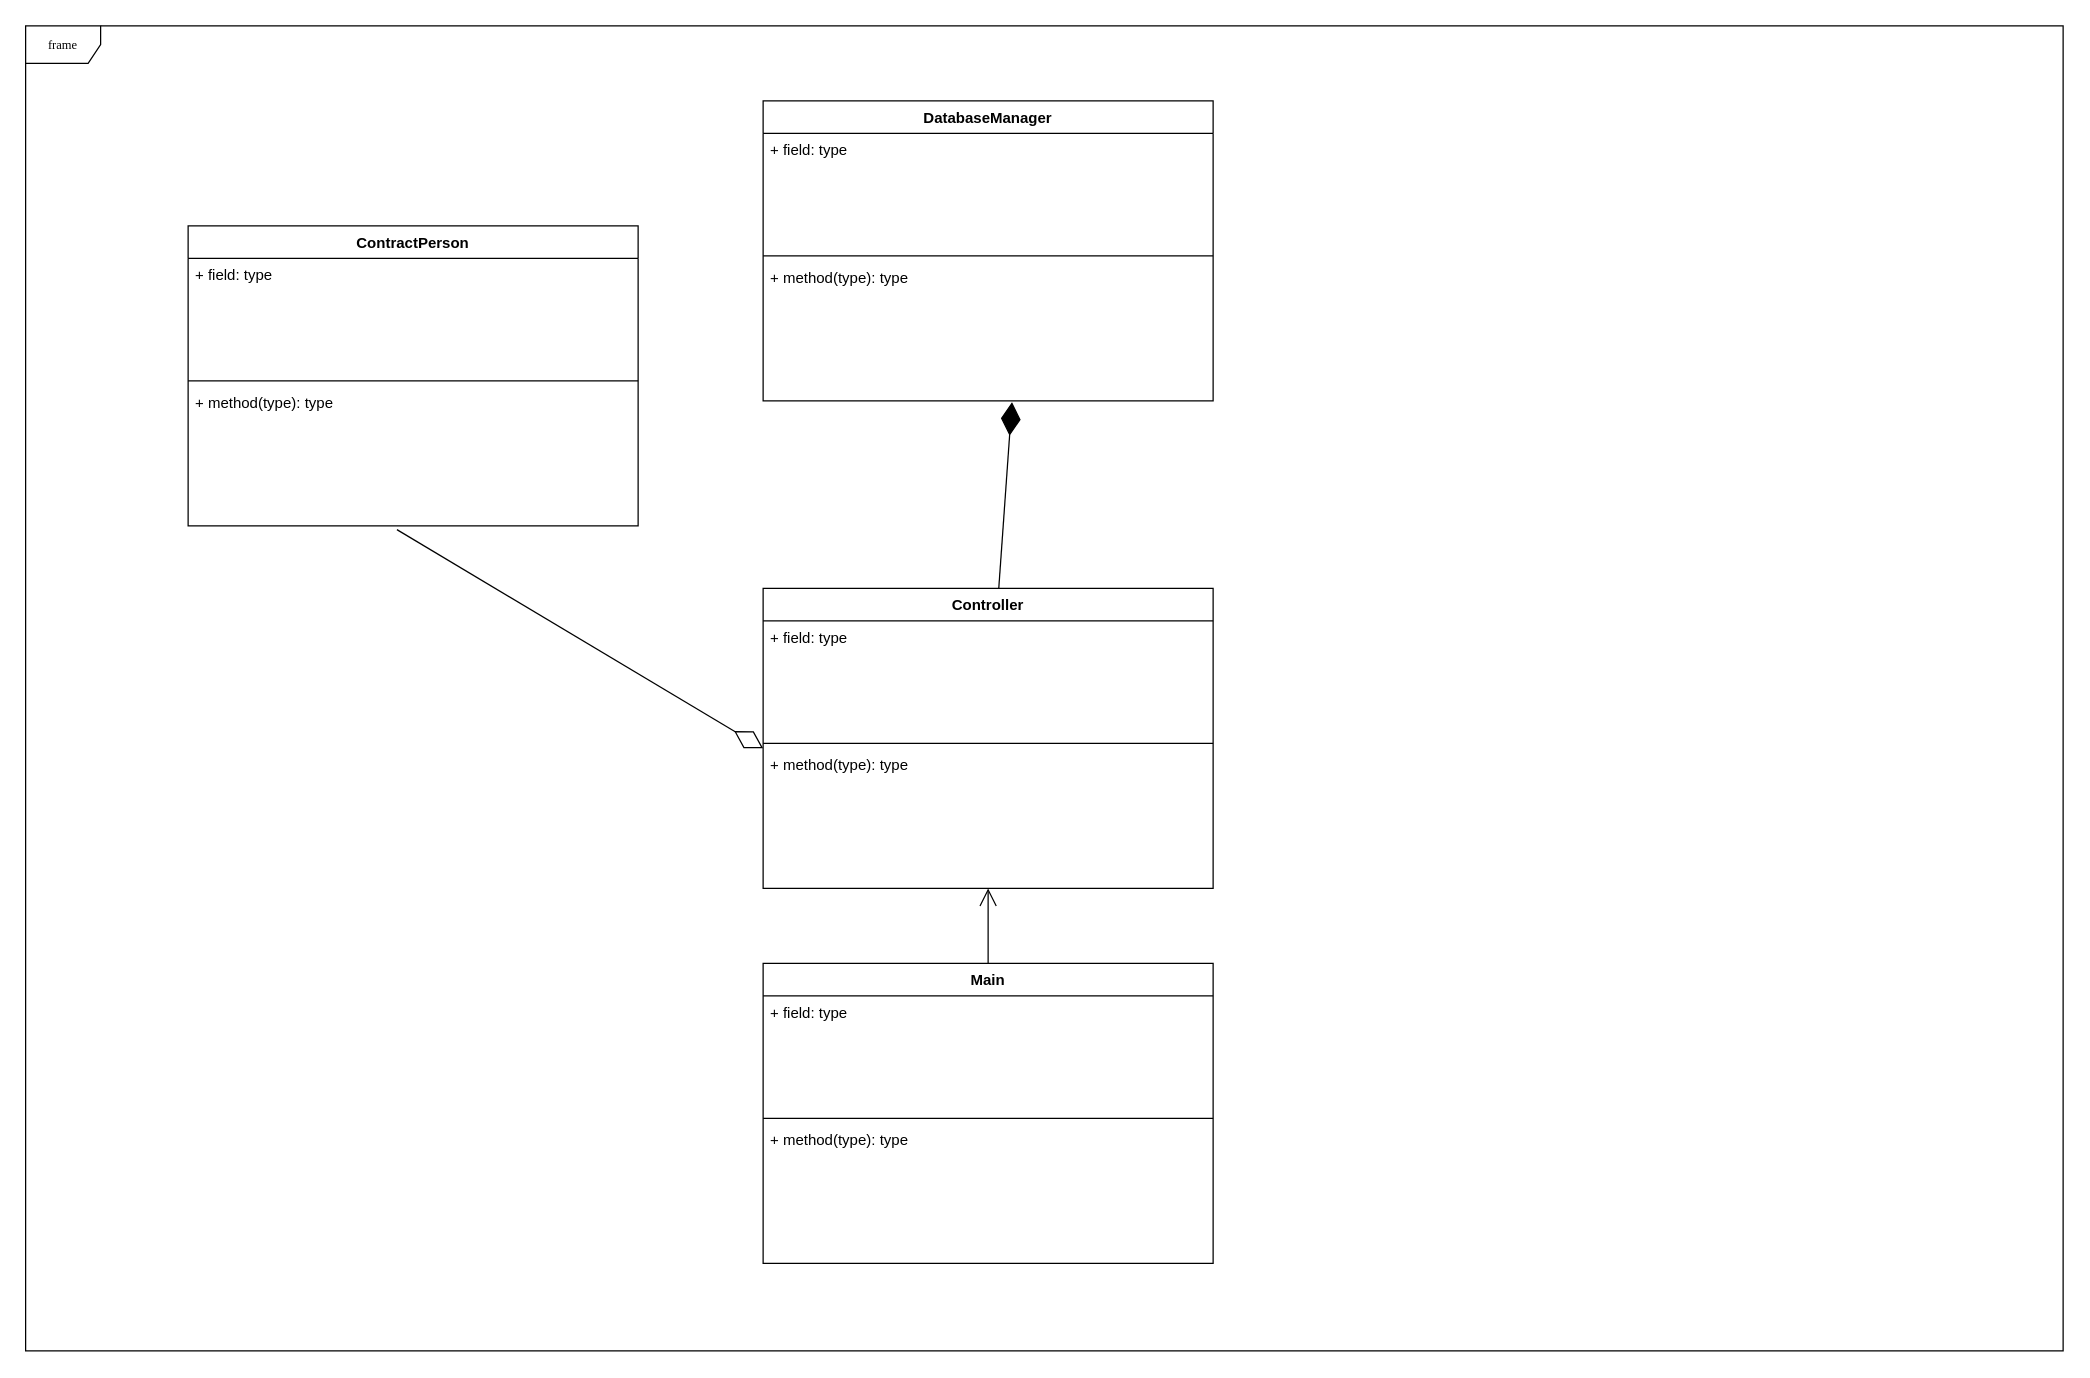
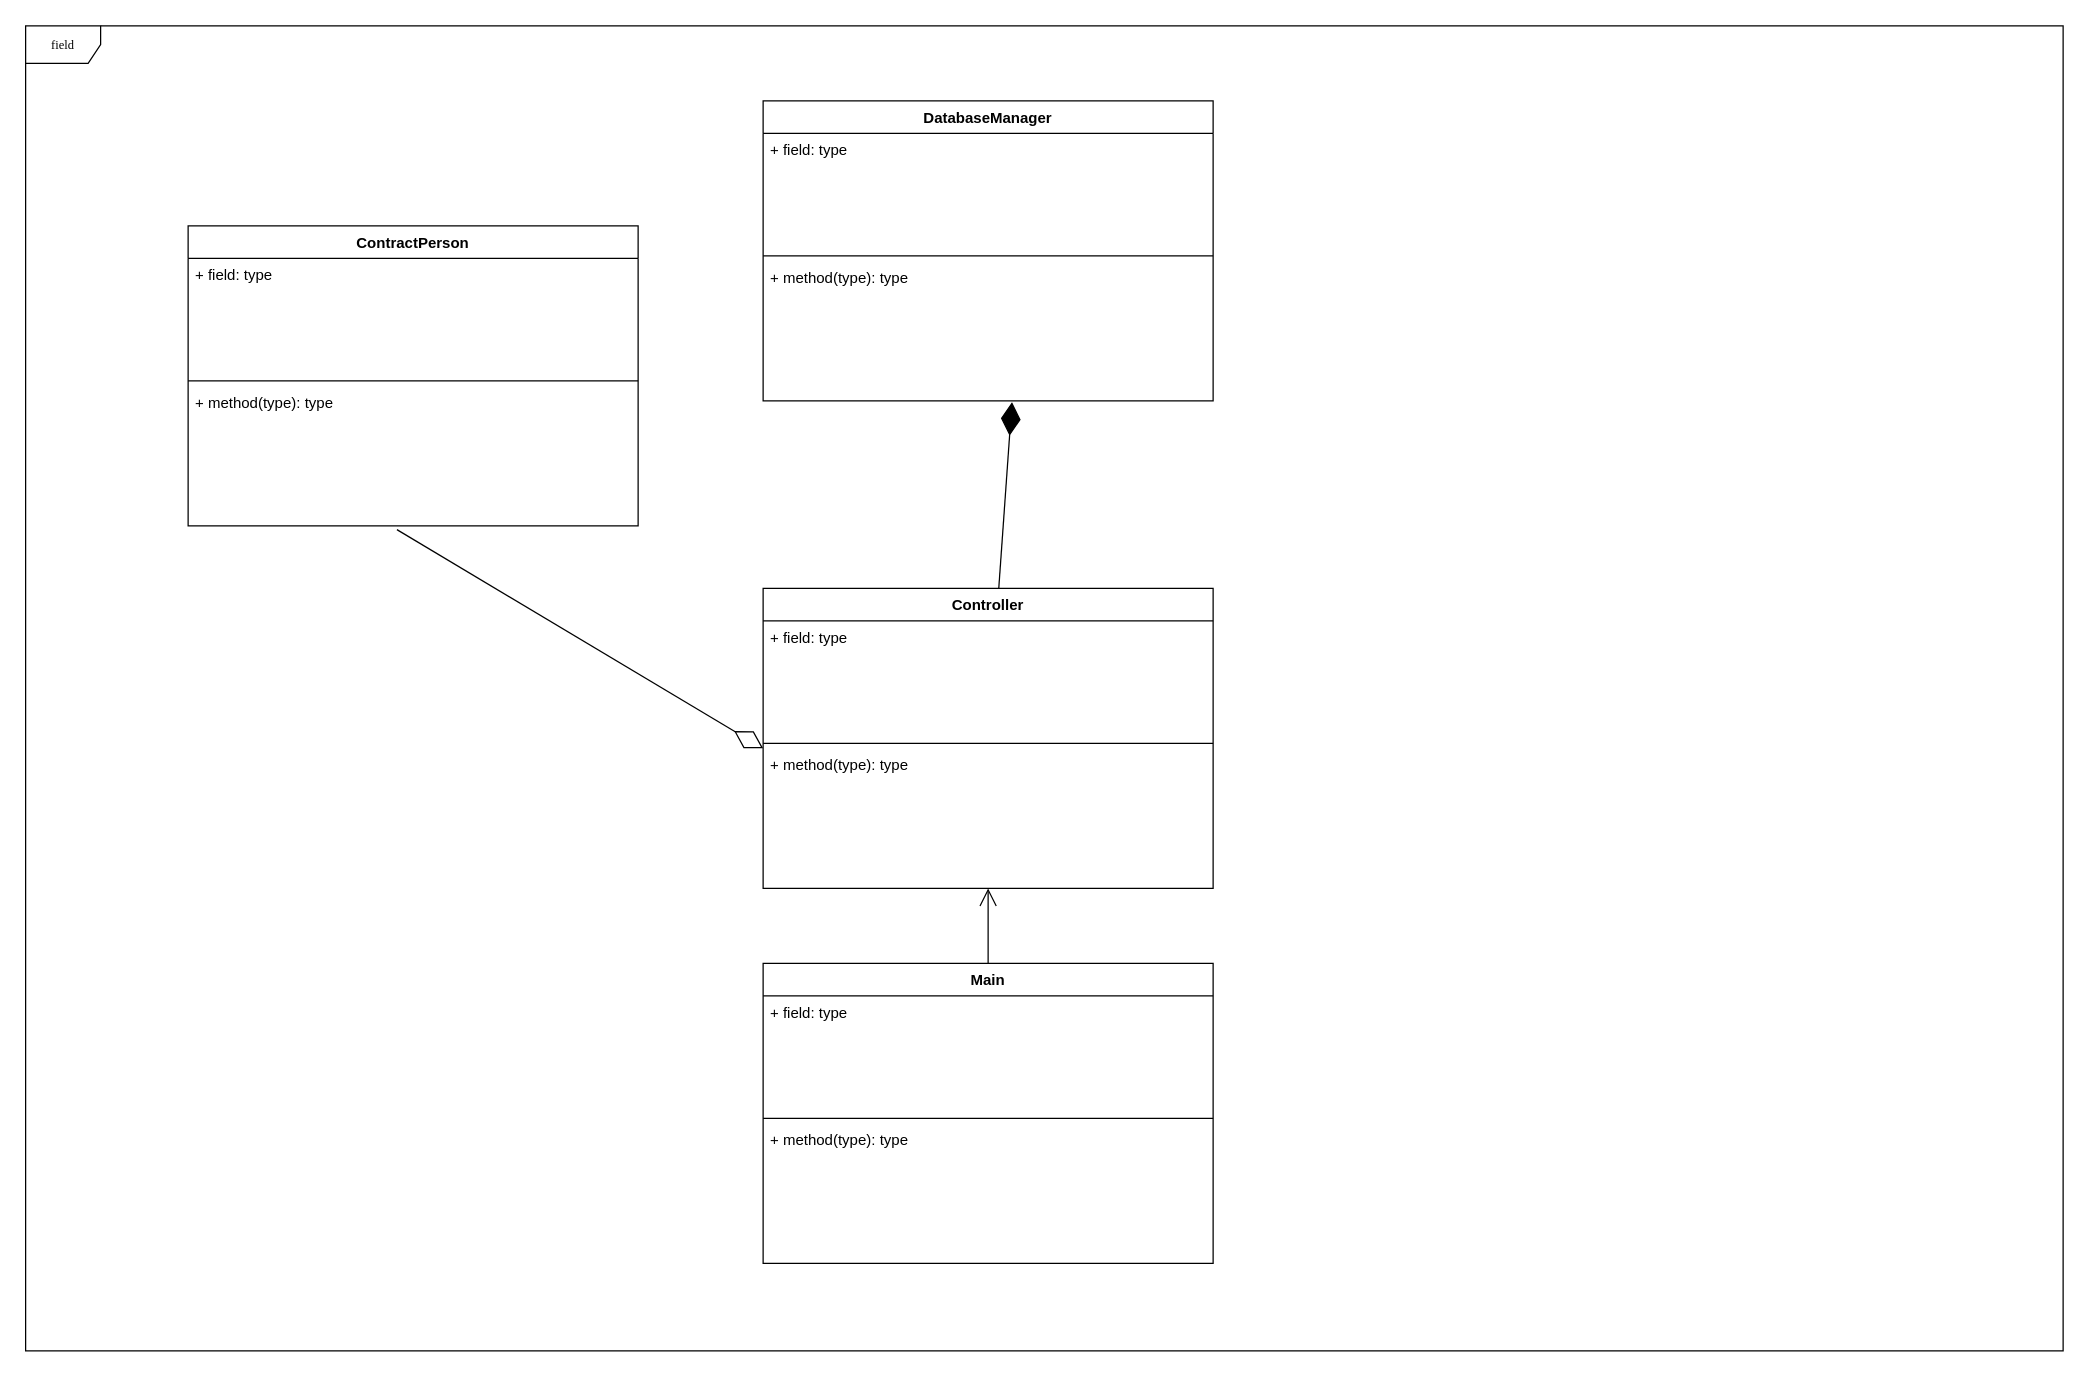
  <mxCell id="0" />
  <mxCell id="1" parent="0" />
- <mxCell id="2" value="frame" style="shape=umlFrame;whiteSpace=wrap;html=1;rounded=0;shadow=0;comic=0;labelBackgroundColor=none;strokeColor=#000000;strokeWidth=1;fillColor=#ffffff;fontFamily=Verdana;fontSize=10;fontColor=#000000;align=center;" parent="1" vertex="1"><mxGeometry x="20" y="20" width="1630" height="1060" as="geometry" /></mxCell>
+ <mxCell id="2" value="field" style="shape=umlFrame;whiteSpace=wrap;html=1;rounded=0;shadow=0;comic=0;labelBackgroundColor=none;strokeColor=#000000;strokeWidth=1;fillColor=#ffffff;fontFamily=Verdana;fontSize=10;fontColor=#000000;align=center;" parent="1" vertex="1"><mxGeometry x="20" y="20" width="1630" height="1060" as="geometry" /></mxCell>
  <mxCell id="3" value="ContractPerson" style="swimlane;fontStyle=1;align=center;verticalAlign=top;childLayout=stackLayout;horizontal=1;startSize=26;horizontalStack=0;resizeParent=1;resizeParentMax=0;resizeLast=0;collapsible=1;marginBottom=0;" vertex="1" parent="1"><mxGeometry x="150" y="180" width="360" height="240" as="geometry" /></mxCell>
  <mxCell id="4" value="+ field: type" style="text;strokeColor=none;fillColor=none;align=left;verticalAlign=top;spacingLeft=4;spacingRight=4;overflow=hidden;rotatable=0;points=[[0,0.5],[1,0.5]];portConstraint=eastwest;" vertex="1" parent="3"><mxGeometry y="26" width="360" height="94" as="geometry" /></mxCell>
  <mxCell id="5" value="" style="line;strokeWidth=1;fillColor=none;align=left;verticalAlign=middle;spacingTop=-1;spacingLeft=3;spacingRight=3;rotatable=0;labelPosition=right;points=[];portConstraint=eastwest;" vertex="1" parent="3"><mxGeometry y="120" width="360" height="8" as="geometry" /></mxCell>
  <mxCell id="6" value="+ method(type): type" style="text;strokeColor=none;fillColor=none;align=left;verticalAlign=top;spacingLeft=4;spacingRight=4;overflow=hidden;rotatable=0;points=[[0,0.5],[1,0.5]];portConstraint=eastwest;" vertex="1" parent="3"><mxGeometry y="128" width="360" height="112" as="geometry" /></mxCell>
  <mxCell id="7" value="Main" style="swimlane;fontStyle=1;align=center;verticalAlign=top;childLayout=stackLayout;horizontal=1;startSize=26;horizontalStack=0;resizeParent=1;resizeParentMax=0;resizeLast=0;collapsible=1;marginBottom=0;" vertex="1" parent="1"><mxGeometry x="610" y="770" width="360" height="240" as="geometry" /></mxCell>
  <mxCell id="8" value="+ field: type" style="text;strokeColor=none;fillColor=none;align=left;verticalAlign=top;spacingLeft=4;spacingRight=4;overflow=hidden;rotatable=0;points=[[0,0.5],[1,0.5]];portConstraint=eastwest;" vertex="1" parent="7"><mxGeometry y="26" width="360" height="94" as="geometry" /></mxCell>
  <mxCell id="9" value="" style="line;strokeWidth=1;fillColor=none;align=left;verticalAlign=middle;spacingTop=-1;spacingLeft=3;spacingRight=3;rotatable=0;labelPosition=right;points=[];portConstraint=eastwest;" vertex="1" parent="7"><mxGeometry y="120" width="360" height="8" as="geometry" /></mxCell>
  <mxCell id="10" value="+ method(type): type" style="text;strokeColor=none;fillColor=none;align=left;verticalAlign=top;spacingLeft=4;spacingRight=4;overflow=hidden;rotatable=0;points=[[0,0.5],[1,0.5]];portConstraint=eastwest;" vertex="1" parent="7"><mxGeometry y="128" width="360" height="112" as="geometry" /></mxCell>
  <mxCell id="11" value="DatabaseManager" style="swimlane;fontStyle=1;align=center;verticalAlign=top;childLayout=stackLayout;horizontal=1;startSize=26;horizontalStack=0;resizeParent=1;resizeParentMax=0;resizeLast=0;collapsible=1;marginBottom=0;" vertex="1" parent="1"><mxGeometry x="610" y="80" width="360" height="240" as="geometry" /></mxCell>
  <mxCell id="12" value="+ field: type" style="text;strokeColor=none;fillColor=none;align=left;verticalAlign=top;spacingLeft=4;spacingRight=4;overflow=hidden;rotatable=0;points=[[0,0.5],[1,0.5]];portConstraint=eastwest;" vertex="1" parent="11"><mxGeometry y="26" width="360" height="94" as="geometry" /></mxCell>
  <mxCell id="13" value="" style="line;strokeWidth=1;fillColor=none;align=left;verticalAlign=middle;spacingTop=-1;spacingLeft=3;spacingRight=3;rotatable=0;labelPosition=right;points=[];portConstraint=eastwest;" vertex="1" parent="11"><mxGeometry y="120" width="360" height="8" as="geometry" /></mxCell>
  <mxCell id="14" value="+ method(type): type" style="text;strokeColor=none;fillColor=none;align=left;verticalAlign=top;spacingLeft=4;spacingRight=4;overflow=hidden;rotatable=0;points=[[0,0.5],[1,0.5]];portConstraint=eastwest;" vertex="1" parent="11"><mxGeometry y="128" width="360" height="112" as="geometry" /></mxCell>
  <mxCell id="15" value="Controller" style="swimlane;fontStyle=1;align=center;verticalAlign=top;childLayout=stackLayout;horizontal=1;startSize=26;horizontalStack=0;resizeParent=1;resizeParentMax=0;resizeLast=0;collapsible=1;marginBottom=0;" vertex="1" parent="1"><mxGeometry x="610" y="470" width="360" height="240" as="geometry" /></mxCell>
  <mxCell id="16" value="+ field: type" style="text;strokeColor=none;fillColor=none;align=left;verticalAlign=top;spacingLeft=4;spacingRight=4;overflow=hidden;rotatable=0;points=[[0,0.5],[1,0.5]];portConstraint=eastwest;" vertex="1" parent="15"><mxGeometry y="26" width="360" height="94" as="geometry" /></mxCell>
  <mxCell id="17" value="" style="line;strokeWidth=1;fillColor=none;align=left;verticalAlign=middle;spacingTop=-1;spacingLeft=3;spacingRight=3;rotatable=0;labelPosition=right;points=[];portConstraint=eastwest;" vertex="1" parent="15"><mxGeometry y="120" width="360" height="8" as="geometry" /></mxCell>
  <mxCell id="18" value="+ method(type): type" style="text;strokeColor=none;fillColor=none;align=left;verticalAlign=top;spacingLeft=4;spacingRight=4;overflow=hidden;rotatable=0;points=[[0,0.5],[1,0.5]];portConstraint=eastwest;" vertex="1" parent="15"><mxGeometry y="128" width="360" height="112" as="geometry" /></mxCell>
  <mxCell id="19" value="" style="endArrow=diamondThin;endFill=1;endSize=24;html=1;entryX=0.553;entryY=1.009;entryDx=0;entryDy=0;entryPerimeter=0;" edge="1" parent="1" source="15" target="14"><mxGeometry width="160" relative="1" as="geometry"><mxPoint x="440" y="480" as="sourcePoint" /><mxPoint x="600" y="480" as="targetPoint" /></mxGeometry></mxCell>
  <mxCell id="20" value="" style="endArrow=open;endFill=1;endSize=12;html=1;exitX=0.5;exitY=0;exitDx=0;exitDy=0;" edge="1" parent="1" source="7" target="18"><mxGeometry width="160" relative="1" as="geometry"><mxPoint x="1060" y="720" as="sourcePoint" /><mxPoint x="1220" y="720" as="targetPoint" /></mxGeometry></mxCell>
  <mxCell id="21" value="" style="endArrow=diamondThin;endFill=0;endSize=24;html=1;exitX=0.464;exitY=1.027;exitDx=0;exitDy=0;exitPerimeter=0;" edge="1" parent="1" source="6"><mxGeometry width="160" relative="1" as="geometry"><mxPoint x="380" y="650" as="sourcePoint" /><mxPoint x="610" y="598" as="targetPoint" /></mxGeometry></mxCell>
